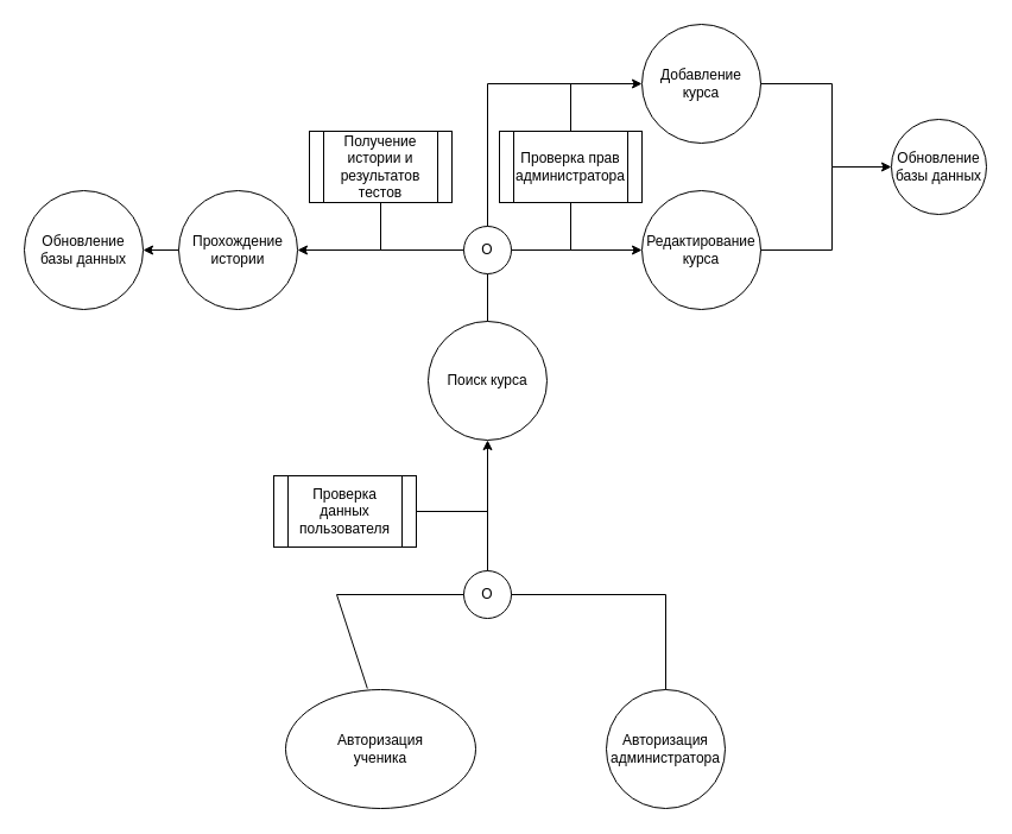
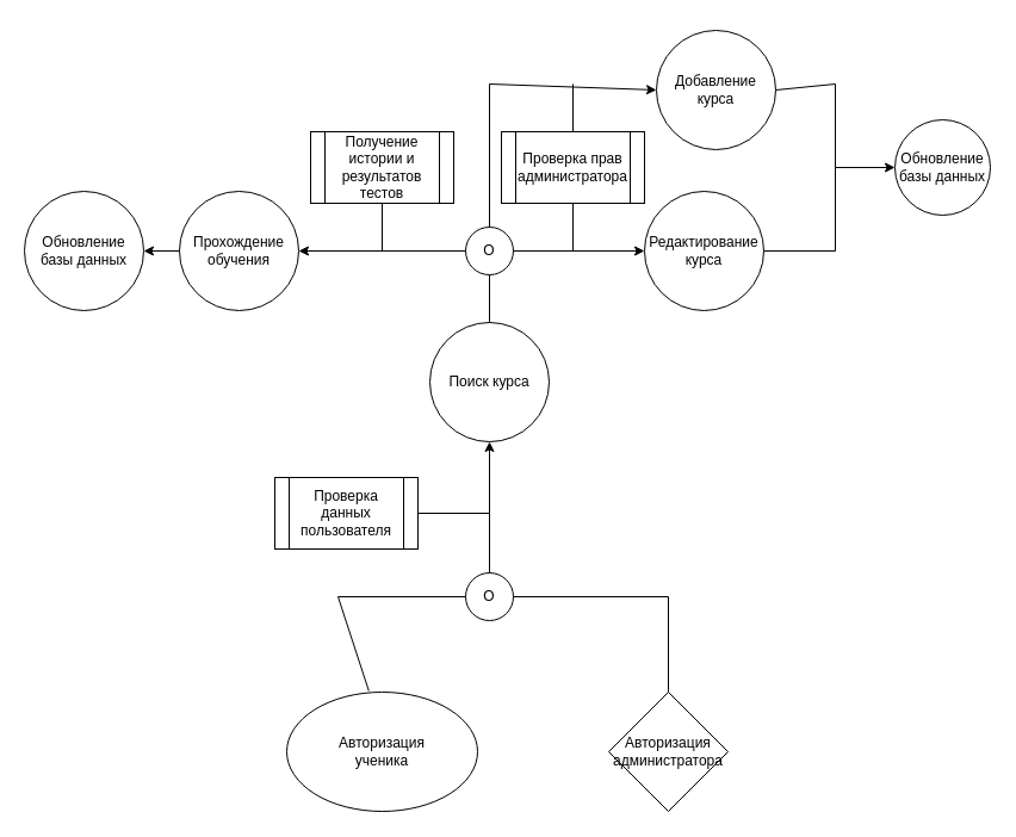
  <mxCell id="0" />
  <mxCell id="1" parent="0" />
  <mxCell id="2" value="Авторизация&lt;br&gt;ученика" style="ellipse;whiteSpace=wrap;html=1;aspect=fixed;" vertex="1" parent="1"><mxGeometry x="240" y="580" width="160" height="100" as="geometry" /></mxCell>
- <mxCell id="3" value="Авторизация&lt;br&gt;администратора" style="ellipse;whiteSpace=wrap;html=1;aspect=fixed;" vertex="1" parent="1"><mxGeometry x="510" y="580" width="100" height="100" as="geometry" /></mxCell>
+ <mxCell id="3" value="Авторизация&lt;br&gt;администратора" style="rhombus;whiteSpace=wrap;html=1;aspect=fixed;" vertex="1" parent="1"><mxGeometry x="510" y="580" width="100" height="100" as="geometry" /></mxCell>
  <mxCell id="4" value="O" style="ellipse;whiteSpace=wrap;html=1;aspect=fixed;" vertex="1" parent="1"><mxGeometry x="390" y="480" width="40" height="40" as="geometry" /></mxCell>
  <mxCell id="5" value="" style="endArrow=none;html=1;rounded=0;exitX=0.43;exitY=-0.01;exitDx=0;exitDy=0;exitPerimeter=0;entryX=0;entryY=0.5;entryDx=0;entryDy=0;" edge="1" parent="1" source="2" target="4"><mxGeometry width="50" height="50" relative="1" as="geometry"><mxPoint x="180" y="580" as="sourcePoint" /><mxPoint x="230" y="530" as="targetPoint" /><Array as="points"><mxPoint x="283" y="500" /></Array></mxGeometry></mxCell>
  <mxCell id="6" value="" style="endArrow=none;html=1;rounded=0;exitX=0.5;exitY=0;exitDx=0;exitDy=0;entryX=1;entryY=0.5;entryDx=0;entryDy=0;" edge="1" parent="1" source="3" target="4"><mxGeometry width="50" height="50" relative="1" as="geometry"><mxPoint x="293" y="589" as="sourcePoint" /><mxPoint x="400" y="510" as="targetPoint" /><Array as="points"><mxPoint x="560" y="500" /></Array></mxGeometry></mxCell>
  <mxCell id="7" value="Поиск курса" style="ellipse;whiteSpace=wrap;html=1;aspect=fixed;" vertex="1" parent="1"><mxGeometry x="360" y="270" width="100" height="100" as="geometry" /></mxCell>
  <mxCell id="8" value="" style="endArrow=classic;html=1;rounded=0;exitX=0.5;exitY=0;exitDx=0;exitDy=0;entryX=0.5;entryY=1;entryDx=0;entryDy=0;" edge="1" parent="1" source="4" target="7"><mxGeometry width="50" height="50" relative="1" as="geometry"><mxPoint x="500" y="450" as="sourcePoint" /><mxPoint x="550" y="400" as="targetPoint" /></mxGeometry></mxCell>
  <mxCell id="9" value="Проверка данных пользователя" style="shape=process;whiteSpace=wrap;html=1;backgroundOutline=1;" vertex="1" parent="1"><mxGeometry x="230" y="400" width="120" height="60" as="geometry" /></mxCell>
  <mxCell id="10" value="" style="endArrow=none;html=1;rounded=0;exitX=1;exitY=0.5;exitDx=0;exitDy=0;" edge="1" parent="1" source="9"><mxGeometry width="50" height="50" relative="1" as="geometry"><mxPoint x="470" y="450" as="sourcePoint" /><mxPoint x="410" y="430" as="targetPoint" /></mxGeometry></mxCell>
  <mxCell id="11" value="O" style="ellipse;whiteSpace=wrap;html=1;aspect=fixed;" vertex="1" parent="1"><mxGeometry x="390" y="190" width="40" height="40" as="geometry" /></mxCell>
  <mxCell id="12" value="" style="endArrow=none;html=1;rounded=0;exitX=0.5;exitY=0;exitDx=0;exitDy=0;entryX=0.5;entryY=1;entryDx=0;entryDy=0;" edge="1" parent="1" source="7" target="11"><mxGeometry width="50" height="50" relative="1" as="geometry"><mxPoint x="490" y="360" as="sourcePoint" /><mxPoint x="540" y="310" as="targetPoint" /></mxGeometry></mxCell>
  <mxCell id="13" value="Редактирование&lt;br&gt;курса" style="ellipse;whiteSpace=wrap;html=1;aspect=fixed;" vertex="1" parent="1"><mxGeometry x="540" y="160" width="100" height="100" as="geometry" /></mxCell>
- <mxCell id="14" value="Добавление&lt;br&gt;курса" style="ellipse;whiteSpace=wrap;html=1;aspect=fixed;" vertex="1" parent="1"><mxGeometry x="540" y="20" width="100" height="100" as="geometry" /></mxCell>
+ <mxCell id="14" value="Добавление&lt;br&gt;курса" style="ellipse;whiteSpace=wrap;html=1;aspect=fixed;" vertex="1" parent="1"><mxGeometry x="550" y="25" width="100" height="100" as="geometry" /></mxCell>
  <mxCell id="15" value="" style="endArrow=classic;html=1;rounded=0;exitX=1;exitY=0.5;exitDx=0;exitDy=0;entryX=0;entryY=0.5;entryDx=0;entryDy=0;" edge="1" parent="1" source="11" target="13"><mxGeometry width="50" height="50" relative="1" as="geometry"><mxPoint x="330" y="160" as="sourcePoint" /><mxPoint x="380" as="targetPoint" y="110" /></mxGeometry></mxCell>
  <mxCell id="16" value="" style="endArrow=classic;html=1;rounded=0;exitX=0.5;exitY=0;exitDx=0;exitDy=0;entryX=0;entryY=0.5;entryDx=0;entryDy=0;" edge="1" parent="1" source="11" target="14"><mxGeometry width="50" height="50" relative="1" as="geometry"><mxPoint x="440" y="220" as="sourcePoint" /><mxPoint x="550" y="220" as="targetPoint" /><Array as="points"><mxPoint x="410" y="70" /></Array></mxGeometry></mxCell>
  <mxCell id="17" value="Проверка прав&lt;br&gt;администратора" style="shape=process;whiteSpace=wrap;html=1;backgroundOutline=1;" vertex="1" parent="1"><mxGeometry x="420" width="120" height="60" as="geometry" y="110" /></mxCell>
  <mxCell id="18" value="" style="endArrow=none;html=1;rounded=0;entryX=0.5;entryY=1;entryDx=0;entryDy=0;" edge="1" parent="1" target="17"><mxGeometry width="50" height="50" relative="1" as="geometry"><mxPoint x="480" y="210" as="sourcePoint" /><mxPoint x="510" y="210" as="targetPoint" /></mxGeometry></mxCell>
  <mxCell id="19" value="" style="endArrow=none;html=1;rounded=0;entryX=0.5;entryY=0;entryDx=0;entryDy=0;" edge="1" parent="1" target="17"><mxGeometry width="50" height="50" relative="1" as="geometry"><mxPoint x="480" y="70" as="sourcePoint" /><mxPoint x="490" y="180" as="targetPoint" /></mxGeometry></mxCell>
  <mxCell id="20" value="" style="endArrow=none;html=1;rounded=0;exitX=1;exitY=0.5;exitDx=0;exitDy=0;" edge="1" parent="1" source="13"><mxGeometry width="50" height="50" relative="1" as="geometry"><mxPoint x="690" y="260" as="sourcePoint" /><mxPoint x="700" y="140" as="targetPoint" /><Array as="points"><mxPoint x="700" y="210" /></Array></mxGeometry></mxCell>
  <mxCell id="21" value="" style="endArrow=none;html=1;rounded=0;exitX=1;exitY=0.5;exitDx=0;exitDy=0;" edge="1" parent="1" source="14"><mxGeometry width="50" height="50" relative="1" as="geometry"><mxPoint x="650" y="90" as="sourcePoint" /><mxPoint x="700" y="140" as="targetPoint" /><Array as="points"><mxPoint x="700" y="70" /></Array></mxGeometry></mxCell>
  <mxCell id="22" value="Обновление&lt;br&gt;базы данных" style="ellipse;whiteSpace=wrap;html=1;aspect=fixed;" vertex="1" parent="1"><mxGeometry x="750" y="100" width="80" height="80" as="geometry" /></mxCell>
  <mxCell id="23" value="" style="endArrow=classic;html=1;rounded=0;entryX=0;entryY=0.5;entryDx=0;entryDy=0;" edge="1" parent="1" target="22"><mxGeometry width="50" height="50" relative="1" as="geometry"><mxPoint x="700" y="140" as="sourcePoint" /><mxPoint x="760" y="80" as="targetPoint" /></mxGeometry></mxCell>
  <mxCell id="24" value="" style="endArrow=classic;html=1;rounded=0;exitX=0;exitY=0.5;exitDx=0;exitDy=0;entryX=1;entryY=0.5;entryDx=0;entryDy=0;" edge="1" parent="1" source="11" target="25"><mxGeometry width="50" height="50" relative="1" as="geometry"><mxPoint x="210" y="210" as="sourcePoint" /><mxPoint x="270" y="210" as="targetPoint" /></mxGeometry></mxCell>
- <mxCell id="25" value="Прохождение истории" style="ellipse;whiteSpace=wrap;html=1;aspect=fixed;" vertex="1" parent="1"><mxGeometry x="150" y="160" width="100" height="100" as="geometry" /></mxCell>
+ <mxCell id="25" value="Прохождение обучения" style="ellipse;whiteSpace=wrap;html=1;aspect=fixed;" vertex="1" parent="1"><mxGeometry x="150" y="160" width="100" height="100" as="geometry" /></mxCell>
  <mxCell id="26" value="Получение истории и результатов тестов" style="shape=process;whiteSpace=wrap;html=1;backgroundOutline=1;" vertex="1" parent="1"><mxGeometry x="260" width="120" height="60" as="geometry" y="110" /></mxCell>
  <mxCell id="27" value="" style="endArrow=none;html=1;rounded=0;entryX=0.5;entryY=1;entryDx=0;entryDy=0;" edge="1" parent="1" target="26"><mxGeometry width="50" height="50" relative="1" as="geometry"><mxPoint x="320" y="210" as="sourcePoint" /><mxPoint x="330" y="230" as="targetPoint" /></mxGeometry></mxCell>
  <mxCell id="28" value="Обновление базы данных" style="ellipse;whiteSpace=wrap;html=1;aspect=fixed;" vertex="1" parent="1"><mxGeometry x="20" y="160" width="100" height="100" as="geometry" /></mxCell>
  <mxCell id="29" value="" style="endArrow=classic;html=1;rounded=0;exitX=0;exitY=0.5;exitDx=0;exitDy=0;entryX=1;entryY=0.5;entryDx=0;entryDy=0;" edge="1" parent="1" source="25" target="28"><mxGeometry width="50" height="50" relative="1" as="geometry"><mxPoint x="110" y="180" as="sourcePoint" /><mxPoint x="160" y="130" as="targetPoint" /></mxGeometry></mxCell>
